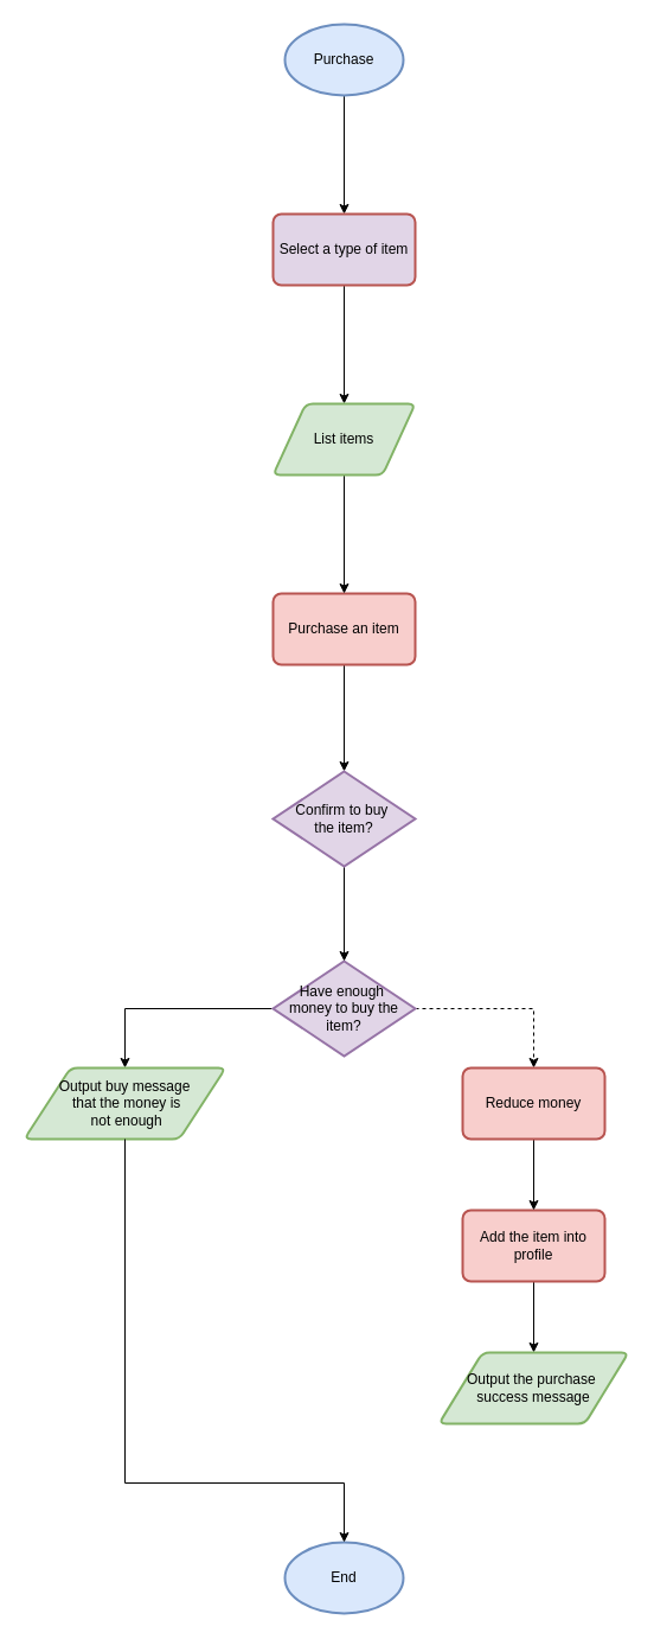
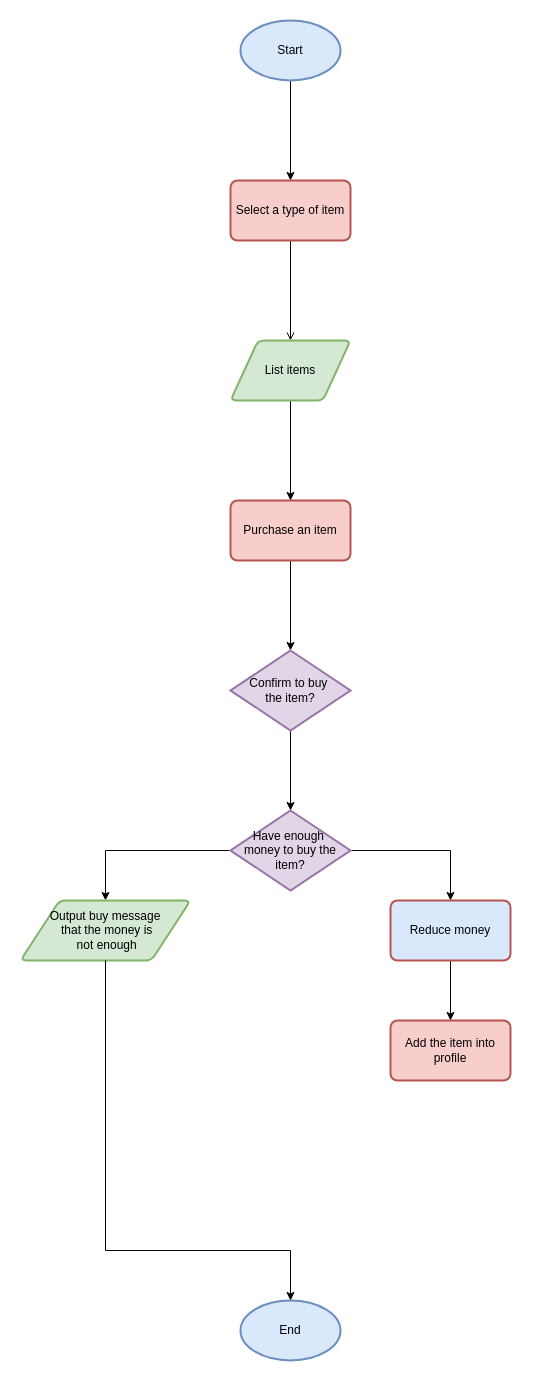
  <mxCell id="0" />
  <mxCell id="1" parent="0" />
  <mxCell id="2" value="" style="edgeStyle=orthogonalEdgeStyle;rounded=0;orthogonalLoop=1;jettySize=auto;html=1;" edge="1" parent="1" source="3" target="5"><mxGeometry relative="1" as="geometry" /></mxCell>
- <mxCell id="3" value="Purchase" style="strokeWidth=2;html=1;shape=mxgraph.flowchart.start_1;whiteSpace=wrap;fillColor=#dae8fc;strokeColor=#6c8ebf;" vertex="1" parent="1"><mxGeometry x="240" y="20" width="100" height="60" as="geometry" /></mxCell>
- <mxCell id="4" value="" style="edgeStyle=orthogonalEdgeStyle;rounded=0;orthogonalLoop=1;jettySize=auto;html=1;" edge="1" parent="1" source="5" target="9"><mxGeometry relative="1" as="geometry" /></mxCell>
- <mxCell id="5" value="Select a type of item" style="rounded=1;whiteSpace=wrap;html=1;absoluteArcSize=1;arcSize=14;strokeWidth=2;fillColor=#e1d5e7;strokeColor=#b85450;" vertex="1" parent="1"><mxGeometry x="230" y="180" width="120" height="60" as="geometry" /></mxCell>
+ <mxCell id="3" value="Start" style="strokeWidth=2;html=1;shape=mxgraph.flowchart.start_1;whiteSpace=wrap;fillColor=#dae8fc;strokeColor=#6c8ebf;" vertex="1" parent="1"><mxGeometry x="240" y="20" width="100" height="60" as="geometry" /></mxCell>
+ <mxCell id="4" value="" style="edgeStyle=orthogonalEdgeStyle;rounded=0;orthogonalLoop=1;jettySize=auto;html=1;endArrow=open;" edge="1" parent="1" source="5" target="9"><mxGeometry relative="1" as="geometry" /></mxCell>
+ <mxCell id="5" value="Select a type of item" style="rounded=1;whiteSpace=wrap;html=1;absoluteArcSize=1;arcSize=14;strokeWidth=2;fillColor=#f8cecc;strokeColor=#b85450;" vertex="1" parent="1"><mxGeometry x="230" y="180" width="120" height="60" as="geometry" /></mxCell>
  <mxCell id="6" value="" style="edgeStyle=orthogonalEdgeStyle;rounded=0;orthogonalLoop=1;jettySize=auto;html=1;" edge="1" parent="1" source="7" target="19"><mxGeometry relative="1" as="geometry" /></mxCell>
  <mxCell id="7" value="Purchase an item" style="rounded=1;whiteSpace=wrap;html=1;absoluteArcSize=1;arcSize=14;strokeWidth=2;fillColor=#f8cecc;strokeColor=#b85450;" vertex="1" parent="1"><mxGeometry x="230" y="500" width="120" height="60" as="geometry" /></mxCell>
  <mxCell id="8" value="" style="edgeStyle=orthogonalEdgeStyle;rounded=0;orthogonalLoop=1;jettySize=auto;html=1;" edge="1" parent="1" source="9" target="7"><mxGeometry relative="1" as="geometry" /></mxCell>
  <mxCell id="9" value="List items" style="shape=parallelogram;html=1;strokeWidth=2;perimeter=parallelogramPerimeter;whiteSpace=wrap;rounded=1;arcSize=12;size=0.23;fillColor=#d5e8d4;strokeColor=#82b366;" vertex="1" parent="1"><mxGeometry x="230" y="340" width="120" height="60" as="geometry" /></mxCell>
  <mxCell id="10" style="edgeStyle=orthogonalEdgeStyle;rounded=0;orthogonalLoop=1;jettySize=auto;html=1;entryX=0.5;entryY=0;entryDx=0;entryDy=0;" edge="1" parent="1" source="12" target="20"><mxGeometry relative="1" as="geometry" /></mxCell>
- <mxCell id="11" style="edgeStyle=orthogonalEdgeStyle;rounded=0;orthogonalLoop=1;jettySize=auto;html=1;entryX=0.5;entryY=0;entryDx=0;entryDy=0;dashed=1;" edge="1" parent="1" source="12" target="16"><mxGeometry relative="1" as="geometry" /></mxCell>
+ <mxCell id="11" style="edgeStyle=orthogonalEdgeStyle;rounded=0;orthogonalLoop=1;jettySize=auto;html=1;entryX=0.5;entryY=0;entryDx=0;entryDy=0;" edge="1" parent="1" source="12" target="16"><mxGeometry relative="1" as="geometry" /></mxCell>
  <mxCell id="12" value="Have enough&amp;nbsp;&lt;div&gt;money&amp;nbsp;&lt;span style=&quot;background-color: transparent; color: light-dark(rgb(0, 0, 0), rgb(255, 255, 255));&quot;&gt;to buy the item?&lt;/span&gt;&lt;/div&gt;" style="strokeWidth=2;html=1;shape=mxgraph.flowchart.decision;whiteSpace=wrap;fillColor=#e1d5e7;strokeColor=#9673a6;" vertex="1" parent="1"><mxGeometry x="230" y="810" width="120" height="80" as="geometry" /></mxCell>
- <mxCell id="13" value="" style="edgeStyle=orthogonalEdgeStyle;rounded=0;orthogonalLoop=1;jettySize=auto;html=1;" edge="1" parent="1" source="14" target="17"><mxGeometry relative="1" as="geometry" /></mxCell>
  <mxCell id="14" value="Add the item into profile" style="rounded=1;whiteSpace=wrap;html=1;absoluteArcSize=1;arcSize=14;strokeWidth=2;fillColor=#f8cecc;strokeColor=#b85450;" vertex="1" parent="1"><mxGeometry x="390" y="1020" width="120" height="60" as="geometry" /></mxCell>
  <mxCell id="15" value="" style="edgeStyle=orthogonalEdgeStyle;rounded=0;orthogonalLoop=1;jettySize=auto;html=1;" edge="1" parent="1" source="16" target="14"><mxGeometry relative="1" as="geometry" /></mxCell>
- <mxCell id="16" value="Reduce money" style="rounded=1;whiteSpace=wrap;html=1;absoluteArcSize=1;arcSize=14;strokeWidth=2;fillColor=#f8cecc;strokeColor=#b85450;" vertex="1" parent="1"><mxGeometry x="390" y="900" width="120" height="60" as="geometry" /></mxCell>
- <mxCell id="17" value="Output the purchase&amp;nbsp;&lt;div&gt;success message&lt;/div&gt;" style="shape=parallelogram;html=1;strokeWidth=2;perimeter=parallelogramPerimeter;whiteSpace=wrap;rounded=1;arcSize=12;size=0.23;fillColor=#d5e8d4;strokeColor=#82b366;" vertex="1" parent="1"><mxGeometry x="370" y="1140" width="160" height="60" as="geometry" /></mxCell>
+ <mxCell id="16" value="Reduce money" style="rounded=1;whiteSpace=wrap;html=1;absoluteArcSize=1;arcSize=14;strokeWidth=2;fillColor=#dae8fc;strokeColor=#b85450;" vertex="1" parent="1"><mxGeometry x="390" y="900" width="120" height="60" as="geometry" /></mxCell>
  <mxCell id="18" value="" style="edgeStyle=orthogonalEdgeStyle;rounded=0;orthogonalLoop=1;jettySize=auto;html=1;" edge="1" parent="1" source="19" target="12"><mxGeometry relative="1" as="geometry" /></mxCell>
  <mxCell id="19" value="Confirm to buy&amp;nbsp;&lt;div&gt;the item?&lt;/div&gt;" style="strokeWidth=2;html=1;shape=mxgraph.flowchart.decision;whiteSpace=wrap;fillColor=#e1d5e7;strokeColor=#9673a6;" vertex="1" parent="1"><mxGeometry x="230" y="650" width="120" height="80" as="geometry" /></mxCell>
  <mxCell id="20" value="Output buy message&lt;div&gt;&amp;nbsp;that&amp;nbsp;&lt;span style=&quot;background-color: transparent; color: light-dark(rgb(0, 0, 0), rgb(255, 255, 255));&quot;&gt;the money is&lt;/span&gt;&lt;/div&gt;&lt;div&gt;&lt;span style=&quot;background-color: transparent; color: light-dark(rgb(0, 0, 0), rgb(255, 255, 255));&quot;&gt;&amp;nbsp;not enough&lt;/span&gt;&lt;/div&gt;" style="shape=parallelogram;html=1;strokeWidth=2;perimeter=parallelogramPerimeter;whiteSpace=wrap;rounded=1;arcSize=12;size=0.23;fillColor=#d5e8d4;strokeColor=#82b366;" vertex="1" parent="1"><mxGeometry x="20" y="900" width="170" height="60" as="geometry" /></mxCell>
  <mxCell id="21" value="End" style="strokeWidth=2;html=1;shape=mxgraph.flowchart.start_1;whiteSpace=wrap;fillColor=#dae8fc;strokeColor=#6c8ebf;" vertex="1" parent="1"><mxGeometry x="240" y="1300" width="100" height="60" as="geometry" /></mxCell>
  <mxCell id="22" style="edgeStyle=orthogonalEdgeStyle;rounded=0;orthogonalLoop=1;jettySize=auto;html=1;entryX=0.5;entryY=0;entryDx=0;entryDy=0;entryPerimeter=0;" edge="1" parent="1" source="20" target="21"><mxGeometry relative="1" as="geometry"><Array as="points"><mxPoint x="105" y="1250" /><mxPoint x="290" y="1250" /></Array></mxGeometry></mxCell>
